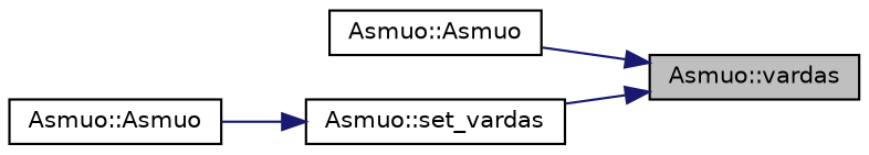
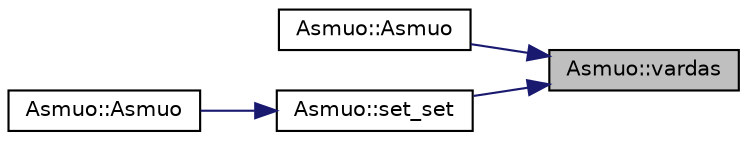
  digraph {
    rankdir=RL
    node [color=black fillcolor=white fontname=Helvetica fontsize=10 shape=record style=filled]
    edge [color=midnightblue dir=back fontname=Helvetica fontsize=10 labelfontname=Helvetica labelfontsize=10 style=solid]
    n1 [fillcolor=grey75 fontcolor=black height=0.2 label="Asmuo::vardas" width=0.4]
    n2 [height=0.2 label="Asmuo::Asmuo" width=0.4]
-   n3 [height=0.2 label="Asmuo::set_vardas" width=0.4]
+   n3 [height=0.2 label="Asmuo::set_set" width=0.4]
    n4 [height=0.2 label="Asmuo::Asmuo" width=0.4]
    n1 -> n2
    n1 -> n3
    n3 -> n4
  }
